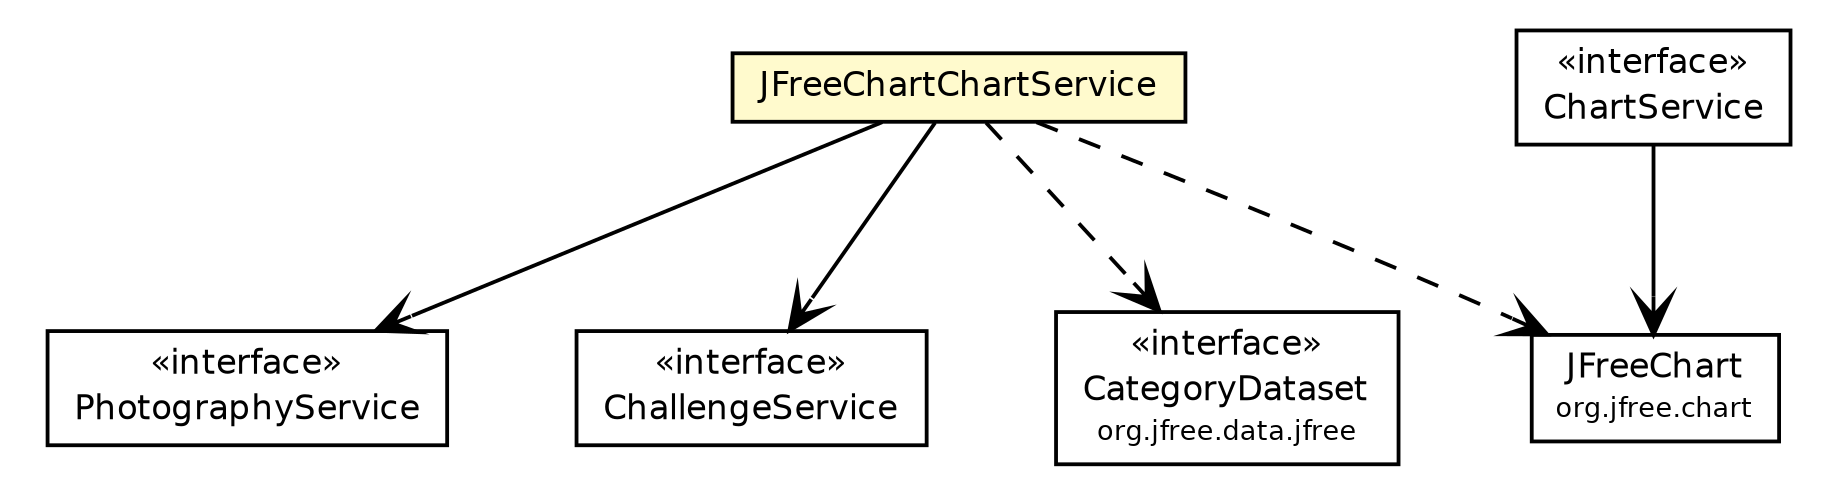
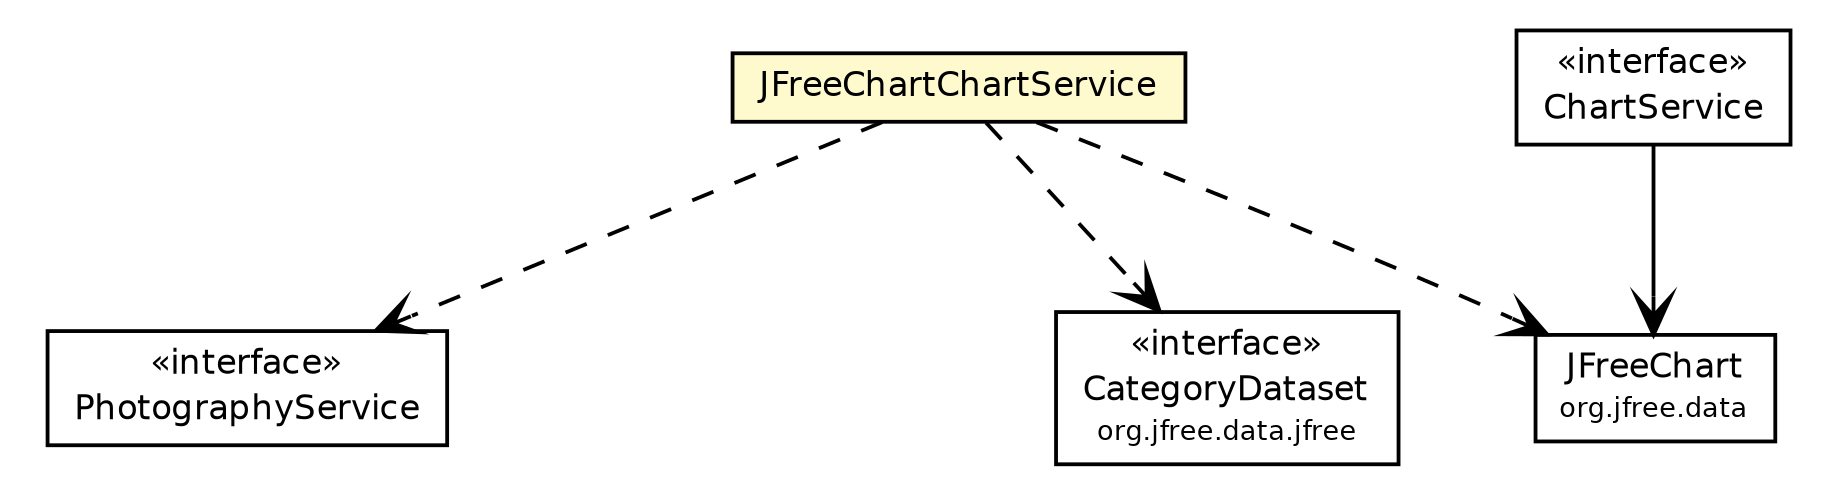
  digraph {
    fontname="DejaVu Sans"
    node [fontcolor=black fontname="DejaVu Sans" fontsize=9.0 shape=plaintext]
    edge [arrowhead=open color=black fontcolor=black fontname="DejaVu Sans" fontsize=10.0 headport=p labelfontname=Helvetica labelfontsize=10 tailport=p]
    n1 [label=<<table border="0" cellborder="1" cellspacing="0" cellpadding="2" port="p" bgcolor="lemonChiffon" href="./JFreeChartChartService.html"> 		<tr><td><table border="0" cellspacing="0" cellpadding="1"> 			<tr><td> JFreeChartChartService </td></tr> 		</table></td></tr> 		</table>>]
    n2 [label=<<table border="0" cellborder="1" cellspacing="0" cellpadding="2" port="p" href="./PhotographyService.html"> 		<tr><td><table border="0" cellspacing="0" cellpadding="1"> 			<tr><td> &laquo;interface&raquo; </td></tr> 			<tr><td> PhotographyService </td></tr> 		</table></td></tr> 		</table>>]
-   n3 [label=<<table border="0" cellborder="1" cellspacing="0" cellpadding="2" port="p" href="./ChallengeService.html"> 		<tr><td><table border="0" cellspacing="0" cellpadding="1"> 			<tr><td> &laquo;interface&raquo; </td></tr> 			<tr><td> ChallengeService </td></tr> 		</table></td></tr> 		</table>>]
    n4 [label=<<table border="0" cellborder="1" cellspacing="0" cellpadding="2" port="p"> 		<tr><td><table border="0" cellspacing="0" cellpadding="1"> 			<tr><td> &laquo;interface&raquo; </td></tr> 			<tr><td> CategoryDataset </td></tr> 			<tr><td><font point-size="7.0"> org.jfree.data.jfree </font></td></tr> 		</table></td></tr> 		</table>>]
-   n5 [label=<<table border="0" cellborder="1" cellspacing="0" cellpadding="2" port="p"> 		<tr><td><table border="0" cellspacing="0" cellpadding="1"> 			<tr><td> JFreeChart </td></tr> 			<tr><td><font point-size="7.0"> org.jfree.chart </font></td></tr> 		</table></td></tr> 		</table>>]
+   n5 [label=<<table border="0" cellborder="1" cellspacing="0" cellpadding="2" port="p"> 		<tr><td><table border="0" cellspacing="0" cellpadding="1"> 			<tr><td> JFreeChart </td></tr> 			<tr><td><font point-size="7.0"> org.jfree.data </font></td></tr> 		</table></td></tr> 		</table>>]
    n6 [label=<<table border="0" cellborder="1" cellspacing="0" cellpadding="2" port="p" href="./ChartService.html"> 		<tr><td><table border="0" cellspacing="0" cellpadding="1"> 			<tr><td> &laquo;interface&raquo; </td></tr> 			<tr><td> ChartService </td></tr> 		</table></td></tr> 		</table>>]
-   n1 -> n2
-   n1 -> n3
+   n1 -> n2 [style=dashed]
    n1 -> n4 [style=dashed]
    n1 -> n5 [style=dashed]
    n6 -> n5 [style=solid]
  }
